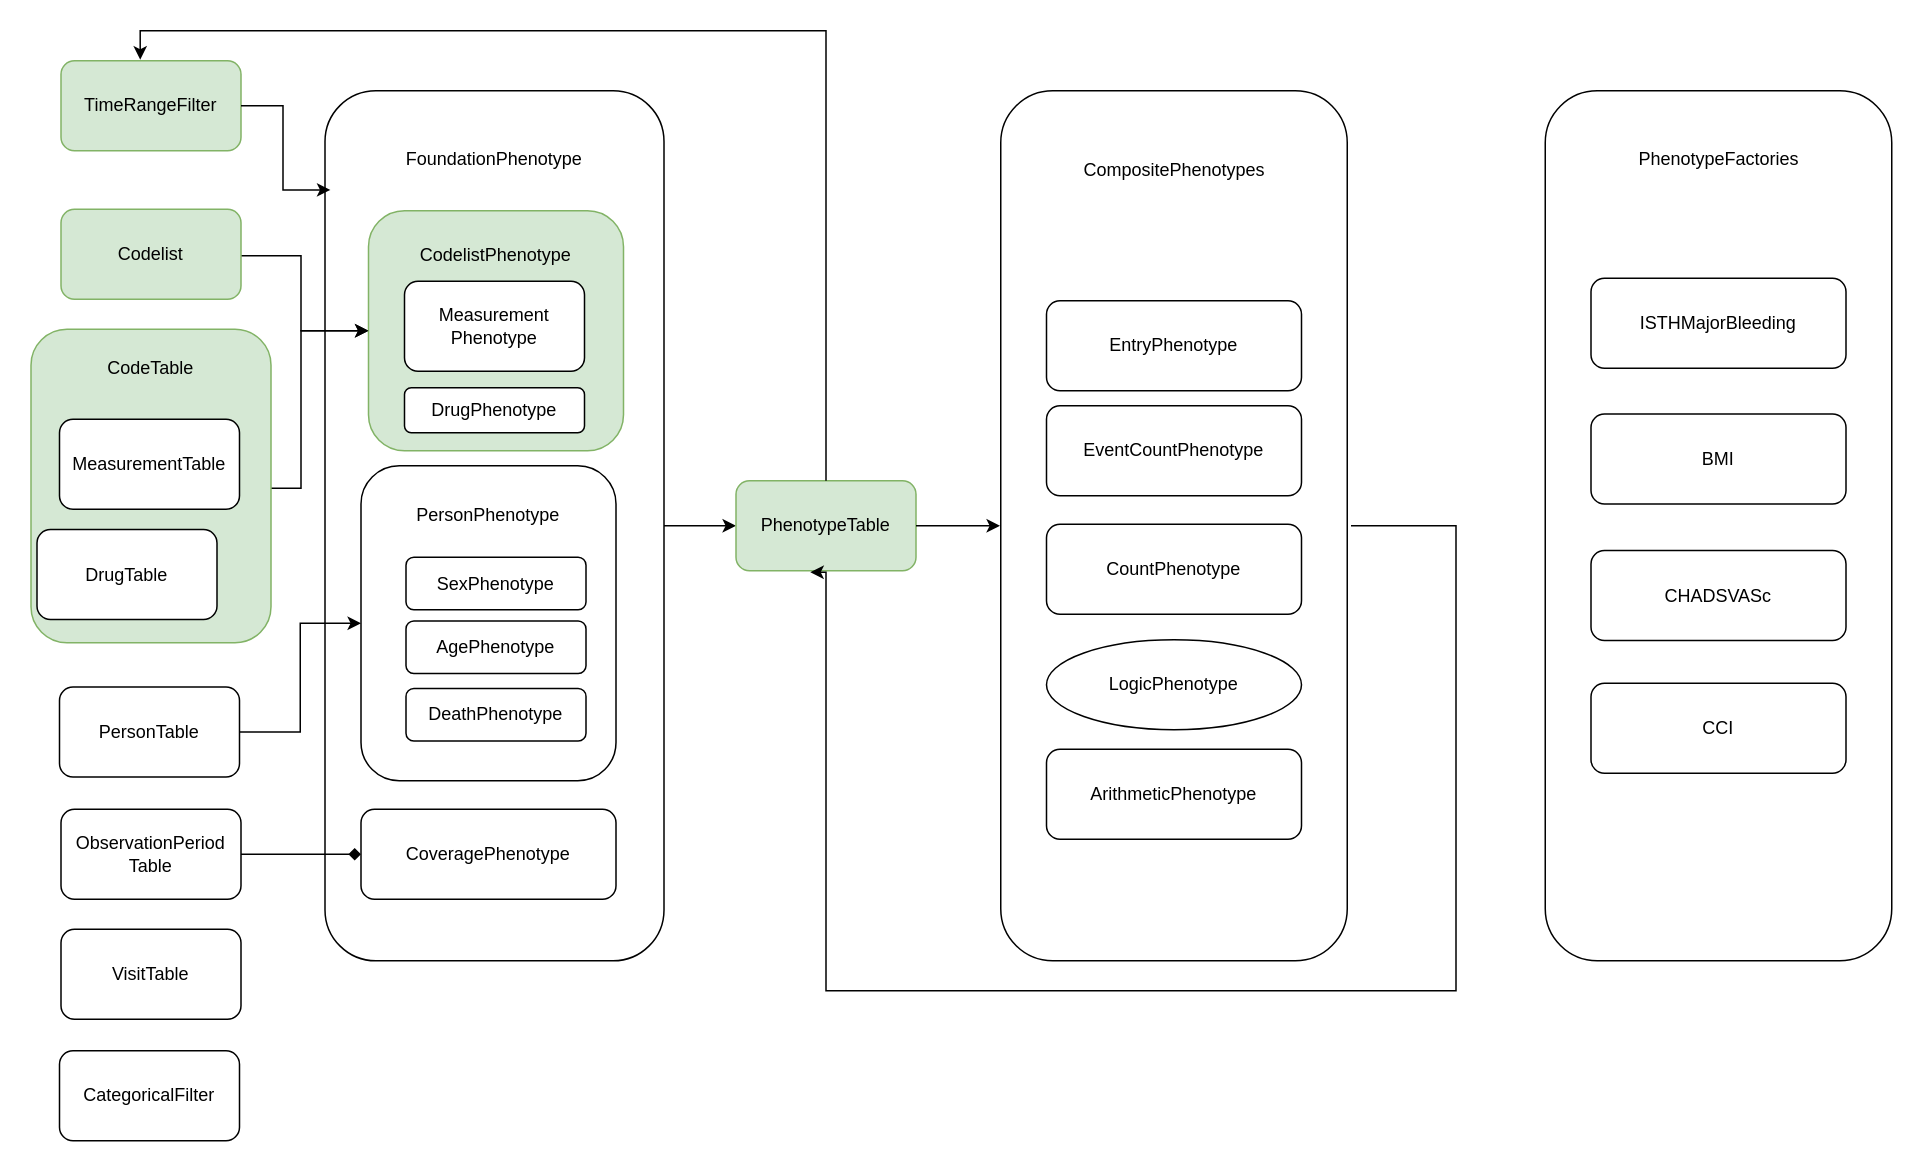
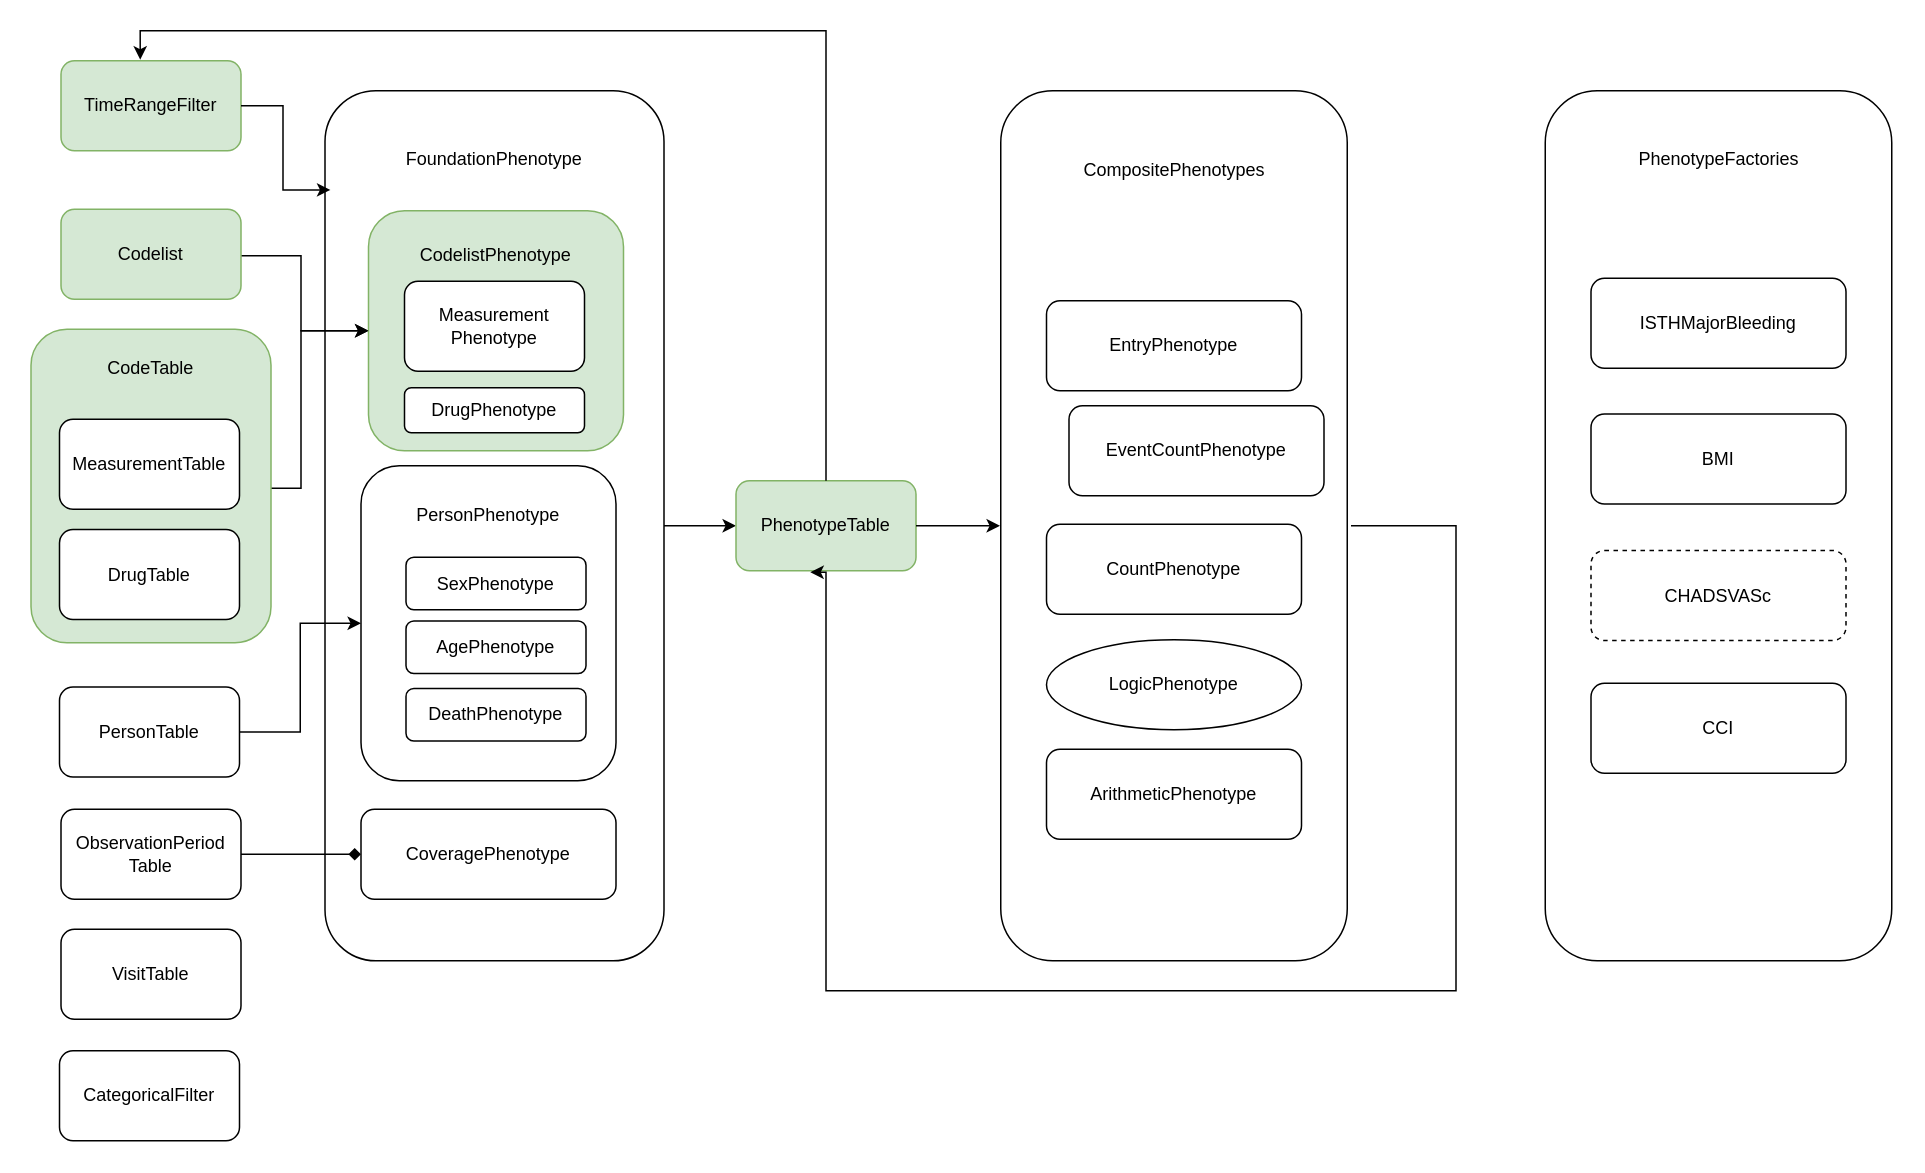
  <mxCell id="0" />
  <mxCell id="1" parent="0" />
  <mxCell id="2" value="CompositePhenotypes&lt;div&gt;&lt;br&gt;&lt;/div&gt;&lt;div&gt;&lt;br&gt;&lt;/div&gt;&lt;div&gt;&lt;br&gt;&lt;/div&gt;&lt;div&gt;&lt;br&gt;&lt;/div&gt;&lt;div&gt;&lt;br&gt;&lt;/div&gt;&lt;div&gt;&lt;br&gt;&lt;/div&gt;&lt;div&gt;&lt;br&gt;&lt;/div&gt;&lt;div&gt;&lt;br&gt;&lt;/div&gt;&lt;div&gt;&lt;br&gt;&lt;/div&gt;&lt;div&gt;&lt;br&gt;&lt;/div&gt;&lt;div&gt;&lt;br&gt;&lt;/div&gt;&lt;div&gt;&lt;br&gt;&lt;/div&gt;&lt;div&gt;&lt;br&gt;&lt;/div&gt;&lt;div&gt;&lt;br&gt;&lt;/div&gt;&lt;div&gt;&lt;br&gt;&lt;/div&gt;&lt;div&gt;&lt;br&gt;&lt;/div&gt;&lt;div&gt;&lt;br&gt;&lt;/div&gt;&lt;div&gt;&lt;br&gt;&lt;/div&gt;&lt;div&gt;&lt;br&gt;&lt;/div&gt;&lt;div&gt;&lt;br&gt;&lt;/div&gt;&lt;div&gt;&lt;br&gt;&lt;/div&gt;&lt;div&gt;&lt;br&gt;&lt;/div&gt;&lt;div&gt;&lt;br&gt;&lt;/div&gt;&lt;div&gt;&lt;br&gt;&lt;/div&gt;&lt;div&gt;&lt;br&gt;&lt;/div&gt;&lt;div&gt;&lt;br&gt;&lt;/div&gt;&lt;div&gt;&lt;br&gt;&lt;/div&gt;&lt;div&gt;&lt;br&gt;&lt;/div&gt;&lt;div&gt;&lt;br&gt;&lt;/div&gt;&lt;div&gt;&lt;br&gt;&lt;/div&gt;&lt;div&gt;&lt;br&gt;&lt;/div&gt;&lt;div&gt;&lt;br&gt;&lt;/div&gt;&lt;div&gt;&lt;br&gt;&lt;/div&gt;" style="rounded=1;whiteSpace=wrap;html=1;" vertex="1" parent="1"><mxGeometry x="666.5" y="60" width="231" height="580" as="geometry" /></mxCell>
  <mxCell id="3" style="edgeStyle=orthogonalEdgeStyle;rounded=0;orthogonalLoop=1;jettySize=auto;html=1;entryX=0;entryY=0.5;entryDx=0;entryDy=0;" edge="1" parent="1" source="4" target="13"><mxGeometry relative="1" as="geometry"><mxPoint x="500" y="370" as="targetPoint" /></mxGeometry></mxCell>
  <mxCell id="4" value="FoundationPhenotype&lt;div&gt;&lt;br&gt;&lt;/div&gt;&lt;div&gt;&lt;br&gt;&lt;/div&gt;&lt;div&gt;&lt;br&gt;&lt;/div&gt;&lt;div&gt;&lt;br&gt;&lt;/div&gt;&lt;div&gt;&lt;br&gt;&lt;/div&gt;&lt;div&gt;&lt;br&gt;&lt;/div&gt;&lt;div&gt;&lt;br&gt;&lt;/div&gt;&lt;div&gt;&lt;br&gt;&lt;/div&gt;&lt;div&gt;&lt;br&gt;&lt;/div&gt;&lt;div&gt;&lt;br&gt;&lt;/div&gt;&lt;div&gt;&lt;br&gt;&lt;/div&gt;&lt;div&gt;&lt;br&gt;&lt;/div&gt;&lt;div&gt;&lt;br&gt;&lt;/div&gt;&lt;div&gt;&lt;br&gt;&lt;/div&gt;&lt;div&gt;&lt;br&gt;&lt;/div&gt;&lt;div&gt;&lt;br&gt;&lt;/div&gt;&lt;div&gt;&lt;br&gt;&lt;/div&gt;&lt;div&gt;&lt;br&gt;&lt;/div&gt;&lt;div&gt;&lt;br&gt;&lt;/div&gt;&lt;div&gt;&lt;br&gt;&lt;/div&gt;&lt;div&gt;&lt;br&gt;&lt;/div&gt;&lt;div&gt;&lt;br&gt;&lt;/div&gt;&lt;div&gt;&lt;br&gt;&lt;/div&gt;&lt;div&gt;&lt;br&gt;&lt;/div&gt;&lt;div&gt;&lt;br&gt;&lt;/div&gt;&lt;div&gt;&lt;br&gt;&lt;/div&gt;&lt;div&gt;&lt;br&gt;&lt;/div&gt;&lt;div&gt;&lt;br&gt;&lt;/div&gt;&lt;div&gt;&lt;br&gt;&lt;/div&gt;&lt;div&gt;&lt;br&gt;&lt;/div&gt;&lt;div&gt;&lt;br&gt;&lt;/div&gt;&lt;div&gt;&lt;br&gt;&lt;/div&gt;&lt;div&gt;&lt;br&gt;&lt;/div&gt;&lt;div&gt;&lt;br&gt;&lt;/div&gt;" style="rounded=1;whiteSpace=wrap;html=1;" vertex="1" parent="1"><mxGeometry x="216" y="60" width="226" height="580" as="geometry" /></mxCell>
  <mxCell id="5" style="edgeStyle=orthogonalEdgeStyle;rounded=0;orthogonalLoop=1;jettySize=auto;html=1;entryX=0;entryY=0.5;entryDx=0;entryDy=0;" edge="1" parent="1" source="6" target="7"><mxGeometry relative="1" as="geometry"><Array as="points"><mxPoint x="200" y="170" /><mxPoint x="200" y="220" /></Array></mxGeometry></mxCell>
  <mxCell id="6" value="Codelist" style="rounded=1;whiteSpace=wrap;html=1;fillColor=#d5e8d4;strokeColor=#82b366;" vertex="1" parent="1"><mxGeometry x="40" y="139" width="120" height="60" as="geometry" /></mxCell>
  <mxCell id="7" value="CodelistPhenotype&lt;div&gt;&lt;br&gt;&lt;/div&gt;&lt;div&gt;&lt;br&gt;&lt;/div&gt;&lt;div&gt;&lt;br&gt;&lt;/div&gt;&lt;div&gt;&lt;br&gt;&lt;/div&gt;&lt;div&gt;&lt;br&gt;&lt;/div&gt;&lt;div&gt;&lt;br&gt;&lt;/div&gt;&lt;div&gt;&lt;br&gt;&lt;/div&gt;" style="rounded=1;whiteSpace=wrap;html=1;fillColor=#d5e8d4;strokeColor=#82b366;" vertex="1" parent="1"><mxGeometry x="245" y="140" width="170" height="160" as="geometry" /></mxCell>
  <mxCell id="8" style="edgeStyle=orthogonalEdgeStyle;rounded=0;orthogonalLoop=1;jettySize=auto;html=1;entryX=0;entryY=0.5;entryDx=0;entryDy=0;" edge="1" parent="1" source="9" target="7"><mxGeometry relative="1" as="geometry"><Array as="points"><mxPoint x="200" y="325" /><mxPoint x="200" y="220" /></Array></mxGeometry></mxCell>
  <mxCell id="9" value="CodeTable&lt;div&gt;&lt;br&gt;&lt;/div&gt;&lt;div&gt;&lt;br&gt;&lt;/div&gt;&lt;div&gt;&lt;br&gt;&lt;/div&gt;&lt;div&gt;&lt;br&gt;&lt;/div&gt;&lt;div&gt;&lt;br&gt;&lt;/div&gt;&lt;div&gt;&lt;br&gt;&lt;/div&gt;&lt;div&gt;&lt;br&gt;&lt;/div&gt;&lt;div&gt;&lt;br&gt;&lt;/div&gt;&lt;div&gt;&lt;br&gt;&lt;/div&gt;&lt;div&gt;&lt;br&gt;&lt;/div&gt;&lt;div&gt;&lt;br&gt;&lt;/div&gt;" style="rounded=1;whiteSpace=wrap;html=1;fillColor=#d5e8d4;strokeColor=#82b366;" vertex="1" parent="1"><mxGeometry x="20" y="219" width="160" height="209" as="geometry" /></mxCell>
  <mxCell id="10" style="edgeStyle=orthogonalEdgeStyle;rounded=0;orthogonalLoop=1;jettySize=auto;html=1;entryX=0;entryY=0.5;entryDx=0;entryDy=0;" edge="1" parent="1" source="11" target="12"><mxGeometry relative="1" as="geometry" /></mxCell>
  <mxCell id="11" value="PersonTable" style="rounded=1;whiteSpace=wrap;html=1;" vertex="1" parent="1"><mxGeometry x="39" y="457.5" width="120" height="60" as="geometry" /></mxCell>
  <mxCell id="12" value="PersonPhenotype&lt;div&gt;&lt;br&gt;&lt;/div&gt;&lt;div&gt;&lt;br&gt;&lt;/div&gt;&lt;div&gt;&lt;br&gt;&lt;/div&gt;&lt;div&gt;&lt;br&gt;&lt;/div&gt;&lt;div&gt;&lt;br&gt;&lt;/div&gt;&lt;div&gt;&lt;br&gt;&lt;/div&gt;&lt;div&gt;&lt;br&gt;&lt;/div&gt;&lt;div&gt;&lt;br&gt;&lt;/div&gt;&lt;div&gt;&lt;br&gt;&lt;/div&gt;&lt;div&gt;&lt;br&gt;&lt;/div&gt;" style="rounded=1;whiteSpace=wrap;html=1;" vertex="1" parent="1"><mxGeometry x="240" y="310" width="170" height="210" as="geometry" /></mxCell>
  <mxCell id="13" value="PhenotypeTable" style="rounded=1;whiteSpace=wrap;html=1;fillColor=#d5e8d4;strokeColor=#82b366;" vertex="1" parent="1"><mxGeometry x="490" y="320" width="120" height="60" as="geometry" /></mxCell>
  <mxCell id="14" value="AgePhenotype" style="rounded=1;whiteSpace=wrap;html=1;" vertex="1" parent="1"><mxGeometry x="270" y="413.5" width="120" height="35" as="geometry" /></mxCell>
  <mxCell id="15" value="SexPhenotype" style="rounded=1;whiteSpace=wrap;html=1;" vertex="1" parent="1"><mxGeometry x="270" y="371" width="120" height="35" as="geometry" /></mxCell>
  <mxCell id="16" style="edgeStyle=orthogonalEdgeStyle;rounded=0;orthogonalLoop=1;jettySize=auto;html=1;entryX=0;entryY=0.5;entryDx=0;entryDy=0;endArrow=diamond;" edge="1" parent="1" source="17" target="19"><mxGeometry relative="1" as="geometry" /></mxCell>
  <mxCell id="17" value="ObservationPeriod&lt;div&gt;Table&lt;/div&gt;" style="rounded=1;whiteSpace=wrap;html=1;" vertex="1" parent="1"><mxGeometry x="40" y="539" width="120" height="60" as="geometry" /></mxCell>
  <mxCell id="18" value="DeathPhenotype" style="rounded=1;whiteSpace=wrap;html=1;" vertex="1" parent="1"><mxGeometry x="270" y="458.5" width="120" height="35" as="geometry" /></mxCell>
  <mxCell id="19" value="CoveragePhenotype" style="rounded=1;whiteSpace=wrap;html=1;" vertex="1" parent="1"><mxGeometry x="240" y="539" width="170" height="60" as="geometry" /></mxCell>
  <mxCell id="20" value="MeasurementTable" style="rounded=1;whiteSpace=wrap;html=1;" vertex="1" parent="1"><mxGeometry x="39" y="279" width="120" height="60" as="geometry" /></mxCell>
- <mxCell id="21" value="DrugTable" style="rounded=1;whiteSpace=wrap;html=1;" vertex="1" parent="1"><mxGeometry x="24" y="352.5" width="120" height="60" as="geometry" /></mxCell>
+ <mxCell id="21" value="DrugTable" style="rounded=1;whiteSpace=wrap;html=1;" vertex="1" parent="1"><mxGeometry x="39" y="352.5" width="120" height="60" as="geometry" /></mxCell>
  <mxCell id="22" value="Measurement&lt;br&gt;Phenotype" style="rounded=1;whiteSpace=wrap;html=1;" vertex="1" parent="1"><mxGeometry x="269" y="187" width="120" height="60" as="geometry" /></mxCell>
  <mxCell id="23" value="DrugPhenotype" style="rounded=1;whiteSpace=wrap;html=1;" vertex="1" parent="1"><mxGeometry x="269" y="258" width="120" height="30" as="geometry" /></mxCell>
  <mxCell id="24" value="TimeRangeFilter" style="rounded=1;whiteSpace=wrap;html=1;fillColor=#d5e8d4;strokeColor=#82b366;" vertex="1" parent="1"><mxGeometry x="40" y="40" width="120" height="60" as="geometry" /></mxCell>
  <mxCell id="25" value="CategoricalFilter" style="rounded=1;whiteSpace=wrap;html=1;" vertex="1" parent="1"><mxGeometry x="39" y="700" width="120" height="60" as="geometry" /></mxCell>
  <mxCell id="26" value="EntryPhenotype" style="rounded=1;whiteSpace=wrap;html=1;" vertex="1" parent="1"><mxGeometry x="697" y="200" width="170" height="60" as="geometry" /></mxCell>
- <mxCell id="27" value="EventCountPhenotype" style="rounded=1;whiteSpace=wrap;html=1;" vertex="1" parent="1"><mxGeometry x="697" y="270" width="170" height="60" as="geometry" /></mxCell>
+ <mxCell id="27" value="EventCountPhenotype" style="rounded=1;whiteSpace=wrap;html=1;" vertex="1" parent="1"><mxGeometry x="712" y="270" width="170" height="60" as="geometry" /></mxCell>
  <mxCell id="28" value="CountPhenotype" style="rounded=1;whiteSpace=wrap;html=1;" vertex="1" parent="1"><mxGeometry x="697" y="349" width="170" height="60" as="geometry" /></mxCell>
  <mxCell id="29" value="LogicPhenotype" style="ellipse;whiteSpace=wrap;html=1;" vertex="1" parent="1"><mxGeometry x="697" y="426" width="170" height="60" as="geometry" /></mxCell>
  <mxCell id="30" value="ArithmeticPhenotype" style="rounded=1;whiteSpace=wrap;html=1;" vertex="1" parent="1"><mxGeometry x="697" y="499" width="170" height="60" as="geometry" /></mxCell>
  <mxCell id="31" style="edgeStyle=orthogonalEdgeStyle;rounded=0;orthogonalLoop=1;jettySize=auto;html=1;" edge="1" parent="1" source="13"><mxGeometry relative="1" as="geometry"><mxPoint x="666" y="350" as="targetPoint" /></mxGeometry></mxCell>
  <mxCell id="32" style="edgeStyle=orthogonalEdgeStyle;rounded=0;orthogonalLoop=1;jettySize=auto;html=1;entryX=0.413;entryY=1.016;entryDx=0;entryDy=0;entryPerimeter=0;" edge="1" parent="1" target="13"><mxGeometry relative="1" as="geometry"><mxPoint x="900" y="350" as="sourcePoint" /><Array as="points"><mxPoint x="970" y="350" /><mxPoint x="970" y="660" /><mxPoint x="550" y="660" /><mxPoint x="550" y="381" /></Array></mxGeometry></mxCell>
  <mxCell id="33" value="VisitTable" style="rounded=1;whiteSpace=wrap;html=1;" vertex="1" parent="1"><mxGeometry x="40" y="619" width="120" height="60" as="geometry" /></mxCell>
  <mxCell id="34" value="&lt;div&gt;PhenotypeFactories&lt;/div&gt;&lt;div&gt;&lt;br&gt;&lt;/div&gt;&lt;div&gt;&lt;br&gt;&lt;/div&gt;&lt;div&gt;&lt;br&gt;&lt;/div&gt;&lt;div&gt;&lt;br&gt;&lt;/div&gt;&lt;div&gt;&lt;br&gt;&lt;/div&gt;&lt;div&gt;&lt;br&gt;&lt;/div&gt;&lt;div&gt;&lt;br&gt;&lt;/div&gt;&lt;div&gt;&lt;br&gt;&lt;/div&gt;&lt;div&gt;&lt;br&gt;&lt;/div&gt;&lt;div&gt;&lt;br&gt;&lt;/div&gt;&lt;div&gt;&lt;br&gt;&lt;/div&gt;&lt;div&gt;&lt;br&gt;&lt;/div&gt;&lt;div&gt;&lt;br&gt;&lt;/div&gt;&lt;div&gt;&lt;br&gt;&lt;/div&gt;&lt;div&gt;&lt;br&gt;&lt;/div&gt;&lt;div&gt;&lt;br&gt;&lt;/div&gt;&lt;div&gt;&lt;br&gt;&lt;/div&gt;&lt;div&gt;&lt;br&gt;&lt;/div&gt;&lt;div&gt;&lt;br&gt;&lt;/div&gt;&lt;div&gt;&lt;br&gt;&lt;/div&gt;&lt;div&gt;&lt;br&gt;&lt;/div&gt;&lt;div&gt;&lt;br&gt;&lt;/div&gt;&lt;div&gt;&lt;br&gt;&lt;/div&gt;&lt;div&gt;&lt;br&gt;&lt;/div&gt;&lt;div&gt;&lt;br&gt;&lt;/div&gt;&lt;div&gt;&lt;br&gt;&lt;/div&gt;&lt;div&gt;&lt;br&gt;&lt;/div&gt;&lt;div&gt;&lt;br&gt;&lt;/div&gt;&lt;div&gt;&lt;br&gt;&lt;/div&gt;&lt;div&gt;&lt;br&gt;&lt;/div&gt;&lt;div&gt;&lt;br&gt;&lt;/div&gt;&lt;div&gt;&lt;br&gt;&lt;/div&gt;&lt;div&gt;&lt;br&gt;&lt;/div&gt;&lt;div&gt;&lt;br&gt;&lt;/div&gt;" style="rounded=1;whiteSpace=wrap;html=1;" vertex="1" parent="1"><mxGeometry x="1029.5" y="60" width="231" height="580" as="geometry" /></mxCell>
  <mxCell id="35" value="ISTHMajorBleeding" style="rounded=1;whiteSpace=wrap;html=1;" vertex="1" parent="1"><mxGeometry x="1060" y="185" width="170" height="60" as="geometry" /></mxCell>
  <mxCell id="36" value="BMI" style="rounded=1;whiteSpace=wrap;html=1;" vertex="1" parent="1"><mxGeometry x="1060" y="275.5" width="170" height="60" as="geometry" /></mxCell>
- <mxCell id="37" value="CHADSVASc" style="rounded=1;whiteSpace=wrap;html=1;" vertex="1" parent="1"><mxGeometry x="1060" y="366.5" width="170" height="60" as="geometry" /></mxCell>
+ <mxCell id="37" value="CHADSVASc" style="rounded=1;whiteSpace=wrap;html=1;dashed=1;" vertex="1" parent="1"><mxGeometry x="1060" y="366.5" width="170" height="60" as="geometry" /></mxCell>
  <mxCell id="38" value="CCI" style="rounded=1;whiteSpace=wrap;html=1;" vertex="1" parent="1"><mxGeometry x="1060" y="455" width="170" height="60" as="geometry" /></mxCell>
  <mxCell id="39" style="edgeStyle=orthogonalEdgeStyle;rounded=0;orthogonalLoop=1;jettySize=auto;html=1;exitX=0.5;exitY=1;exitDx=0;exitDy=0;" edge="1" parent="1" source="33" target="33"><mxGeometry relative="1" as="geometry" /></mxCell>
  <mxCell id="40" style="edgeStyle=orthogonalEdgeStyle;rounded=0;orthogonalLoop=1;jettySize=auto;html=1;entryX=0.44;entryY=-0.012;entryDx=0;entryDy=0;entryPerimeter=0;" edge="1" parent="1" source="13" target="24"><mxGeometry relative="1" as="geometry"><Array as="points"><mxPoint x="550" y="20" /><mxPoint x="93" y="20" /></Array></mxGeometry></mxCell>
  <mxCell id="41" style="edgeStyle=orthogonalEdgeStyle;rounded=0;orthogonalLoop=1;jettySize=auto;html=1;entryX=0.016;entryY=0.114;entryDx=0;entryDy=0;entryPerimeter=0;" edge="1" parent="1" source="24" target="4"><mxGeometry relative="1" as="geometry" /></mxCell>
